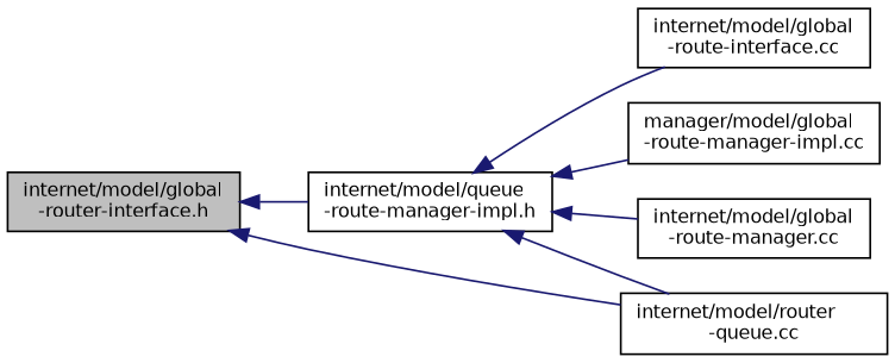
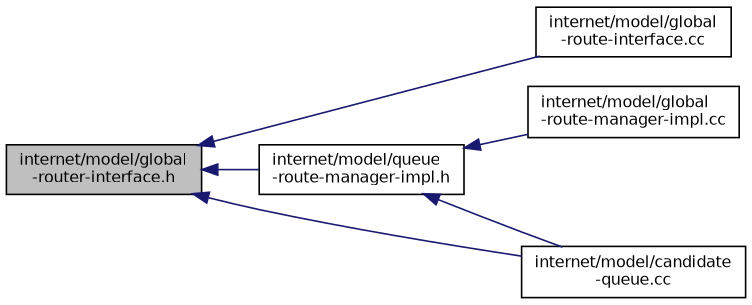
  digraph {
    rankdir=LR
    node [color=black fillcolor=white fontname=Helvetica fontsize=10 shape=record style=filled]
    edge [color=midnightblue dir=back fontname=Helvetica fontsize=10 labelfontname=Helvetica labelfontsize=10 style=solid]
    n1 [fillcolor=grey75 fontcolor=black height=0.2 label="internet/model/global\l-router-interface.h" width=0.4]
    n2 [height=0.2 label="internet/model/queue\l-route-manager-impl.h" width=0.4]
    n3 [height=0.2 label="internet/model/global\l-route-interface.cc" width=0.4]
-   n4 [height=0.2 label="internet/model/router\l-queue.cc" width=0.4]
-   n5 [height=0.2 label="manager/model/global\l-route-manager-impl.cc" width=0.4]
-   n6 [height=0.2 label="internet/model/global\l-route-manager.cc" width=0.4]
+   n4 [height=0.2 label="internet/model/candidate\l-queue.cc" width=0.4]
+   n5 [height=0.2 label="internet/model/global\l-route-manager-impl.cc" width=0.4]
    n1 -> n2
-   n2 -> n3
+   n1 -> n3
    n1 -> n4
    n2 -> n4
    n2 -> n5
-   n2 -> n6
  }
